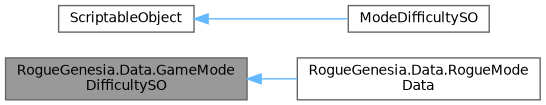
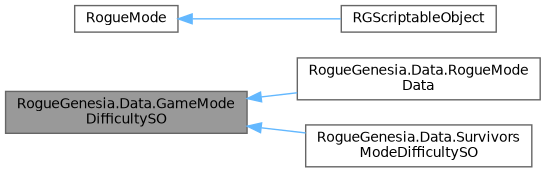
  digraph {
    rankdir=LR
    node [color=gray40 fillcolor=white fontname=Helvetica fontsize=10 shape=box style=filled]
    edge [color=steelblue1 dir=back fontname=Helvetica fontsize=10 labelfontname=Helvetica labelfontsize=10 style=solid]
    n1 [fillcolor=grey60 fontcolor=black height=0.2 label="RogueGenesia.Data.GameMode\lDifficultySO" width=0.4]
    n2 [height=0.2 label="RogueGenesia.Data.RogueMode\lData" width=0.4]
-   n4 [height=0.2 label=ModeDifficultySO width=0.4]
-   n5 [height=0.2 label=ScriptableObject width=0.4]
+   n3 [height=0.2 label="RogueGenesia.Data.Survivors\lModeDifficultySO" width=0.4]
+   n4 [height=0.2 label=RGScriptableObject width=0.4]
+   n5 [height=0.2 label=RogueMode width=0.4]
    n1 -> n2
+   n1 -> n3
    n5 -> n4
  }
